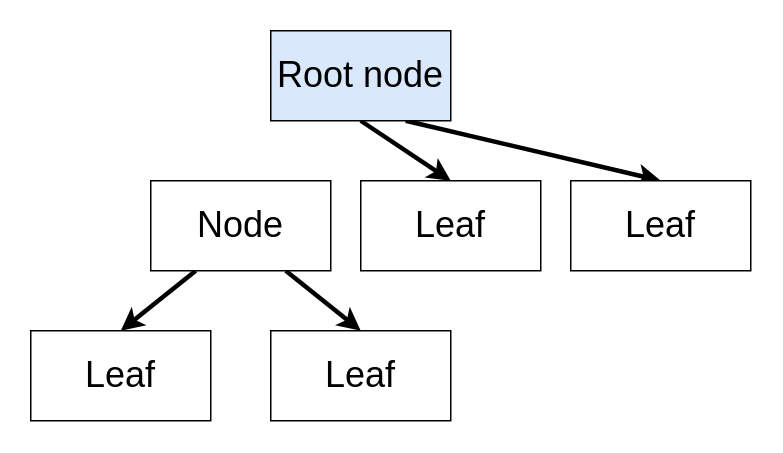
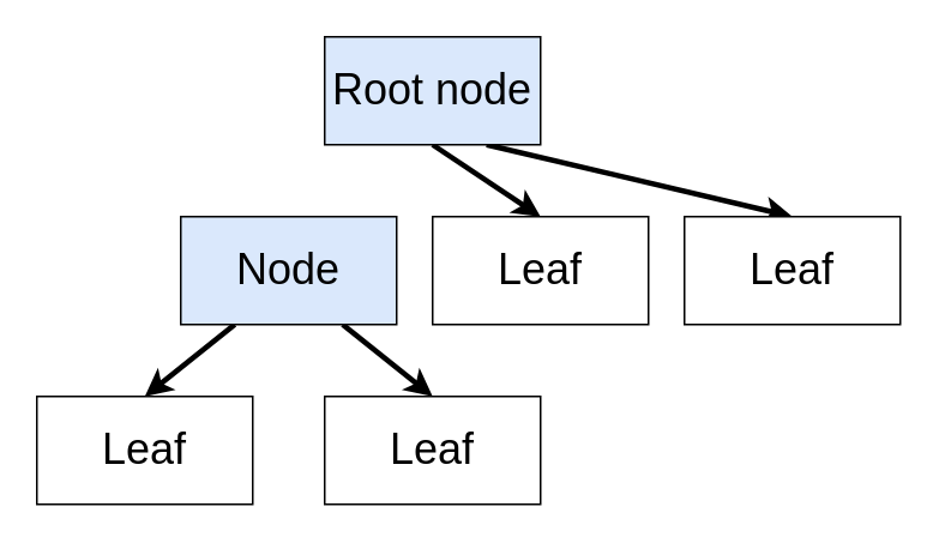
  <mxCell id="0" />
  <mxCell id="1" parent="0" />
  <mxCell id="2" style="rounded=0;orthogonalLoop=1;jettySize=auto;html=1;exitX=0.75;exitY=1;exitDx=0;exitDy=0;entryX=0.5;entryY=0;entryDx=0;entryDy=0;strokeWidth=3;" parent="1" source="4" target="10" edge="1"><mxGeometry relative="1" as="geometry" /></mxCell>
  <mxCell id="3" style="rounded=0;orthogonalLoop=1;jettySize=auto;html=1;entryX=0.5;entryY=0;entryDx=0;entryDy=0;strokeWidth=3;exitX=0.5;exitY=1;exitDx=0;exitDy=0;" parent="1" source="4" target="11" edge="1"><mxGeometry relative="1" as="geometry" /></mxCell>
  <mxCell id="4" value="&lt;span style=&quot;font-size: 24px;&quot;&gt;Root node&lt;/span&gt;" style="rounded=0;whiteSpace=wrap;html=1;fillColor=#dae8fc;" parent="1" vertex="1"><mxGeometry x="180" width="120" height="60" as="geometry" y="20" /></mxCell>
  <mxCell id="5" style="rounded=0;orthogonalLoop=1;jettySize=auto;html=1;entryX=0.5;entryY=0;entryDx=0;entryDy=0;strokeWidth=3;exitX=0.25;exitY=1;exitDx=0;exitDy=0;" parent="1" source="7" target="8" edge="1"><mxGeometry relative="1" as="geometry" /></mxCell>
  <mxCell id="6" style="rounded=0;orthogonalLoop=1;jettySize=auto;html=1;entryX=0.5;entryY=0;entryDx=0;entryDy=0;strokeWidth=3;exitX=0.75;exitY=1;exitDx=0;exitDy=0;" parent="1" source="7" target="9" edge="1"><mxGeometry relative="1" as="geometry" /></mxCell>
- <mxCell id="7" value="&lt;font style=&quot;font-size: 24px;&quot;&gt;Node&lt;/font&gt;" style="rounded=0;whiteSpace=wrap;html=1;" parent="1" vertex="1"><mxGeometry x="100" y="120" width="120" height="60" as="geometry" /></mxCell>
+ <mxCell id="7" value="&lt;font style=&quot;font-size: 24px;&quot;&gt;Node&lt;/font&gt;" style="rounded=0;whiteSpace=wrap;html=1;fillColor=#dae8fc;" parent="1" vertex="1"><mxGeometry x="100" y="120" width="120" height="60" as="geometry" /></mxCell>
  <mxCell id="8" value="&lt;span style=&quot;font-size: 24px;&quot;&gt;Leaf&lt;/span&gt;" style="rounded=0;whiteSpace=wrap;html=1;" parent="1" vertex="1"><mxGeometry y="220" width="120" height="60" as="geometry" x="20" /></mxCell>
  <mxCell id="9" value="&lt;span style=&quot;font-size: 24px;&quot;&gt;Leaf&lt;/span&gt;" style="rounded=0;whiteSpace=wrap;html=1;" parent="1" vertex="1"><mxGeometry x="180" y="220" width="120" height="60" as="geometry" /></mxCell>
  <mxCell id="10" value="&lt;span style=&quot;font-size: 24px;&quot;&gt;Leaf&lt;/span&gt;" style="rounded=0;whiteSpace=wrap;html=1;" parent="1" vertex="1"><mxGeometry x="380" y="120" width="120" height="60" as="geometry" /></mxCell>
  <mxCell id="11" value="&lt;span style=&quot;font-size: 24px;&quot;&gt;Leaf&lt;/span&gt;" style="rounded=0;whiteSpace=wrap;html=1;" parent="1" vertex="1"><mxGeometry x="240" y="120" width="120" height="60" as="geometry" /></mxCell>
